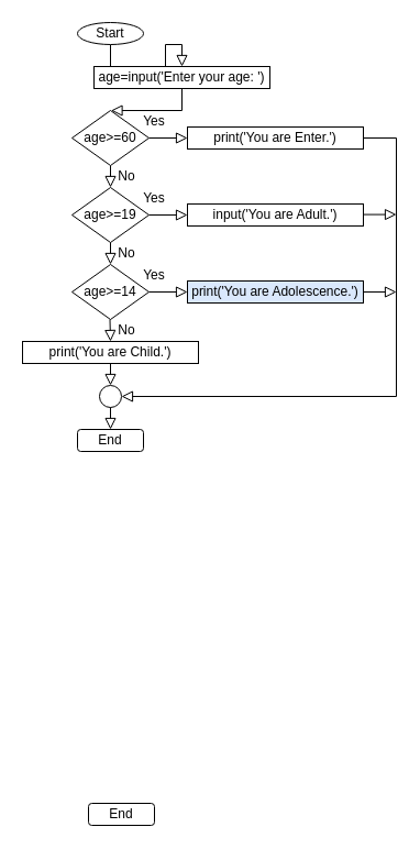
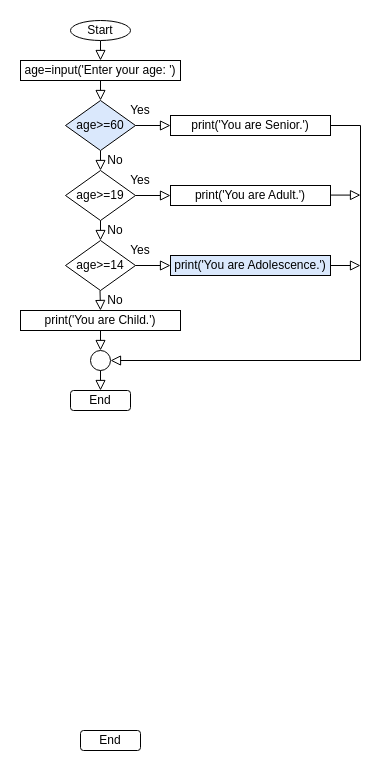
  <mxCell id="0" />
  <mxCell id="1" parent="0" />
  <mxCell id="2" value="" style="rounded=0;html=1;jettySize=auto;orthogonalLoop=1;fontSize=11;endArrow=block;endFill=0;endSize=8;strokeWidth=1;shadow=0;labelBackgroundColor=none;edgeStyle=orthogonalEdgeStyle;exitX=0.5;exitY=1;exitDx=0;exitDy=0;entryX=0.5;entryY=0;entryDx=0;entryDy=0;" parent="1" source="3" target="29" edge="1"><mxGeometry relative="1" as="geometry"><mxPoint x="360" y="100" as="sourcePoint" /><mxPoint x="440" y="50" as="targetPoint" /></mxGeometry></mxCell>
  <mxCell id="3" value="Start" style="ellipse;whiteSpace=wrap;html=1;fontSize=12;glass=0;strokeWidth=1;shadow=0;" vertex="1" parent="1"><mxGeometry x="70" y="20" width="60" height="20" as="geometry" /></mxCell>
  <mxCell id="4" value="End" style="rounded=1;whiteSpace=wrap;html=1;fontSize=12;glass=0;strokeWidth=1;shadow=0;" vertex="1" parent="1"><mxGeometry x="80" y="730" width="60" height="20" as="geometry" /></mxCell>
  <mxCell id="5" value="" style="rounded=0;html=1;jettySize=auto;orthogonalLoop=1;fontSize=11;endArrow=block;endFill=0;endSize=8;strokeWidth=1;shadow=0;labelBackgroundColor=none;edgeStyle=orthogonalEdgeStyle;exitX=1;exitY=0.5;exitDx=0;exitDy=0;entryX=1;entryY=0.5;entryDx=0;entryDy=0;" edge="1" parent="1" source="25" target="18"><mxGeometry relative="1" as="geometry"><mxPoint x="380" y="130" as="sourcePoint" /><mxPoint x="380" y="390" as="targetPoint" /><Array as="points"><mxPoint x="360" y="125" /><mxPoint x="360" y="360" /></Array></mxGeometry></mxCell>
  <mxCell id="6" value="age&amp;gt;=19" style="rhombus;whiteSpace=wrap;html=1;" vertex="1" parent="1"><mxGeometry x="65" y="170" width="70" height="50" as="geometry" /></mxCell>
  <mxCell id="7" value="" style="rounded=0;html=1;jettySize=auto;orthogonalLoop=1;fontSize=11;endArrow=block;endFill=0;endSize=8;strokeWidth=1;shadow=0;labelBackgroundColor=none;edgeStyle=orthogonalEdgeStyle;exitX=0.5;exitY=1;exitDx=0;exitDy=0;" edge="1" parent="1"><mxGeometry relative="1" as="geometry"><mxPoint x="100" y="150" as="sourcePoint" /><mxPoint x="100" y="170" as="targetPoint" /></mxGeometry></mxCell>
  <mxCell id="8" value="No" style="text;html=1;strokeColor=none;fillColor=none;align=center;verticalAlign=middle;whiteSpace=wrap;rounded=0;" vertex="1" parent="1"><mxGeometry x="95" y="150" width="40" height="20" as="geometry" /></mxCell>
  <mxCell id="9" value="age&amp;gt;=14" style="rhombus;whiteSpace=wrap;html=1;" vertex="1" parent="1"><mxGeometry x="65" y="240" width="70" height="50" as="geometry" /></mxCell>
  <mxCell id="10" value="" style="rounded=0;html=1;jettySize=auto;orthogonalLoop=1;fontSize=11;endArrow=block;endFill=0;endSize=8;strokeWidth=1;shadow=0;labelBackgroundColor=none;edgeStyle=orthogonalEdgeStyle;exitX=0.5;exitY=1;exitDx=0;exitDy=0;" edge="1" parent="1"><mxGeometry relative="1" as="geometry"><mxPoint x="100" y="220" as="sourcePoint" /><mxPoint x="100" y="240" as="targetPoint" /></mxGeometry></mxCell>
  <mxCell id="11" value="No" style="text;html=1;strokeColor=none;fillColor=none;align=center;verticalAlign=middle;whiteSpace=wrap;rounded=0;" vertex="1" parent="1"><mxGeometry x="95" y="220" width="40" height="20" as="geometry" /></mxCell>
  <mxCell id="12" value="No" style="text;html=1;strokeColor=none;fillColor=none;align=center;verticalAlign=middle;whiteSpace=wrap;rounded=0;" vertex="1" parent="1"><mxGeometry x="95" y="290" width="40" height="20" as="geometry" /></mxCell>
  <mxCell id="13" value="" style="rounded=0;html=1;jettySize=auto;orthogonalLoop=1;fontSize=11;endArrow=block;endFill=0;endSize=8;strokeWidth=1;shadow=0;labelBackgroundColor=none;edgeStyle=orthogonalEdgeStyle;" edge="1" parent="1"><mxGeometry relative="1" as="geometry"><mxPoint x="99.5" y="290" as="sourcePoint" /><mxPoint x="100" y="310" as="targetPoint" /></mxGeometry></mxCell>
  <mxCell id="14" value="" style="rounded=0;html=1;jettySize=auto;orthogonalLoop=1;fontSize=11;endArrow=block;endFill=0;endSize=8;strokeWidth=1;shadow=0;labelBackgroundColor=none;edgeStyle=orthogonalEdgeStyle;exitX=1;exitY=0.5;exitDx=0;exitDy=0;" edge="1" parent="1" source="6"><mxGeometry relative="1" as="geometry"><mxPoint x="500" y="10" as="sourcePoint" /><mxPoint x="170" y="195" as="targetPoint" /></mxGeometry></mxCell>
  <mxCell id="15" value="Yes" style="text;html=1;strokeColor=none;fillColor=none;align=center;verticalAlign=middle;whiteSpace=wrap;rounded=0;" vertex="1" parent="1"><mxGeometry x="120" y="170" width="40" height="20" as="geometry" /></mxCell>
  <mxCell id="16" value="" style="rounded=0;html=1;jettySize=auto;orthogonalLoop=1;fontSize=11;endArrow=block;endFill=0;endSize=8;strokeWidth=1;shadow=0;labelBackgroundColor=none;edgeStyle=orthogonalEdgeStyle;exitX=1;exitY=0.5;exitDx=0;exitDy=0;entryX=0;entryY=0.5;entryDx=0;entryDy=0;" edge="1" parent="1" source="9"><mxGeometry relative="1" as="geometry"><mxPoint x="500" y="10" as="sourcePoint" /><mxPoint x="170" y="265" as="targetPoint" /></mxGeometry></mxCell>
  <mxCell id="17" value="Yes" style="text;html=1;strokeColor=none;fillColor=none;align=center;verticalAlign=middle;whiteSpace=wrap;rounded=0;" vertex="1" parent="1"><mxGeometry x="120" y="240" width="40" height="20" as="geometry" /></mxCell>
  <mxCell id="18" value="" style="ellipse;whiteSpace=wrap;html=1;aspect=fixed;" vertex="1" parent="1"><mxGeometry x="90" y="350" width="20" height="20" as="geometry" /></mxCell>
  <mxCell id="19" value="" style="rounded=0;html=1;jettySize=auto;orthogonalLoop=1;fontSize=11;endArrow=block;endFill=0;endSize=8;strokeWidth=1;shadow=0;labelBackgroundColor=none;edgeStyle=orthogonalEdgeStyle;exitX=0.5;exitY=1;exitDx=0;exitDy=0;" edge="1" parent="1"><mxGeometry relative="1" as="geometry"><mxPoint x="100" y="330" as="sourcePoint" /><mxPoint x="100" y="350" as="targetPoint" /><Array as="points"><mxPoint x="100" y="350" /><mxPoint x="100" y="350" /></Array></mxGeometry></mxCell>
  <mxCell id="20" value="" style="group" vertex="1" connectable="0" parent="1"><mxGeometry x="65" y="100" width="105" height="50" as="geometry" /></mxCell>
- <mxCell id="21" value="age&amp;gt;=60" style="rhombus;whiteSpace=wrap;html=1;" vertex="1" parent="20"><mxGeometry width="70" height="50" as="geometry" /></mxCell>
+ <mxCell id="21" value="age&amp;gt;=60" style="rhombus;whiteSpace=wrap;html=1;fillColor=#dae8fc;" vertex="1" parent="20"><mxGeometry width="70" height="50" as="geometry" /></mxCell>
  <mxCell id="22" value="" style="rounded=0;html=1;jettySize=auto;orthogonalLoop=1;fontSize=11;endArrow=block;endFill=0;endSize=8;strokeWidth=1;shadow=0;labelBackgroundColor=none;edgeStyle=orthogonalEdgeStyle;exitX=1;exitY=0.5;exitDx=0;exitDy=0;" edge="1" parent="20" source="21"><mxGeometry relative="1" as="geometry"><mxPoint x="435" y="-90" as="sourcePoint" /><mxPoint x="105" y="25" as="targetPoint" /></mxGeometry></mxCell>
  <mxCell id="23" value="Yes" style="text;html=1;strokeColor=none;fillColor=none;align=center;verticalAlign=middle;whiteSpace=wrap;rounded=0;" vertex="1" parent="20"><mxGeometry x="55" width="40" height="20" as="geometry" /></mxCell>
  <mxCell id="24" value="" style="rounded=0;html=1;jettySize=auto;orthogonalLoop=1;fontSize=11;endArrow=block;endFill=0;endSize=8;strokeWidth=1;shadow=0;labelBackgroundColor=none;edgeStyle=orthogonalEdgeStyle;exitX=0.5;exitY=1;exitDx=0;exitDy=0;" edge="1" parent="1" source="29"><mxGeometry relative="1" as="geometry"><mxPoint x="440" y="80" as="sourcePoint" /><mxPoint x="100" y="100" as="targetPoint" /></mxGeometry></mxCell>
- <mxCell id="25" value="print('You are Enter.')" style="rounded=0;whiteSpace=wrap;html=1;" vertex="1" parent="1"><mxGeometry x="170" y="115" width="160" height="20" as="geometry" /></mxCell>
- <mxCell id="26" value="input('You are Adult.')" style="rounded=0;whiteSpace=wrap;html=1;" vertex="1" parent="1"><mxGeometry x="170" y="185" width="160" height="20" as="geometry" /></mxCell>
+ <mxCell id="25" value="print('You are Senior.')" style="rounded=0;whiteSpace=wrap;html=1;" vertex="1" parent="1"><mxGeometry x="170" y="115" width="160" height="20" as="geometry" /></mxCell>
+ <mxCell id="26" value="print('You are Adult.')" style="rounded=0;whiteSpace=wrap;html=1;" vertex="1" parent="1"><mxGeometry x="170" y="185" width="160" height="20" as="geometry" /></mxCell>
  <mxCell id="27" value="print('You are Adolescence.')" style="rounded=0;whiteSpace=wrap;html=1;fillColor=#dae8fc;" vertex="1" parent="1"><mxGeometry x="170" y="255" width="160" height="20" as="geometry" /></mxCell>
  <mxCell id="28" value="print('You are Child.')" style="rounded=0;whiteSpace=wrap;html=1;" vertex="1" parent="1"><mxGeometry x="20" y="310" width="160" height="20" as="geometry" /></mxCell>
- <mxCell id="29" value="age=input('Enter your age: ')" style="rounded=0;whiteSpace=wrap;html=1;" vertex="1" parent="1"><mxGeometry x="85" y="60" width="160" height="20" as="geometry" /></mxCell>
+ <mxCell id="29" value="age=input('Enter your age: ')" style="rounded=0;whiteSpace=wrap;html=1;" vertex="1" parent="1"><mxGeometry x="20" y="60" width="160" height="20" as="geometry" /></mxCell>
  <mxCell id="30" value="" style="rounded=0;html=1;jettySize=auto;orthogonalLoop=1;fontSize=11;endArrow=block;endFill=0;endSize=8;strokeWidth=1;shadow=0;labelBackgroundColor=none;edgeStyle=orthogonalEdgeStyle;exitX=1;exitY=0.5;exitDx=0;exitDy=0;" edge="1" parent="1" source="27"><mxGeometry relative="1" as="geometry"><mxPoint x="145" y="275" as="sourcePoint" /><mxPoint x="360" y="265" as="targetPoint" /></mxGeometry></mxCell>
  <mxCell id="31" value="" style="rounded=0;html=1;jettySize=auto;orthogonalLoop=1;fontSize=11;endArrow=block;endFill=0;endSize=8;strokeWidth=1;shadow=0;labelBackgroundColor=none;edgeStyle=orthogonalEdgeStyle;exitX=1;exitY=0.5;exitDx=0;exitDy=0;" edge="1" parent="1"><mxGeometry relative="1" as="geometry"><mxPoint x="330" y="194.58" as="sourcePoint" /><mxPoint x="360" y="194.58" as="targetPoint" /></mxGeometry></mxCell>
  <mxCell id="32" value="" style="rounded=0;html=1;jettySize=auto;orthogonalLoop=1;fontSize=11;endArrow=block;endFill=0;endSize=8;strokeWidth=1;shadow=0;labelBackgroundColor=none;edgeStyle=orthogonalEdgeStyle;exitX=0.5;exitY=1;exitDx=0;exitDy=0;entryX=0.5;entryY=0;entryDx=0;entryDy=0;" edge="1" parent="1" source="18" target="33"><mxGeometry relative="1" as="geometry"><mxPoint x="360" y="470" as="sourcePoint" /><mxPoint x="100" y="430" as="targetPoint" /></mxGeometry></mxCell>
  <mxCell id="33" value="End" style="rounded=1;whiteSpace=wrap;html=1;fontSize=12;glass=0;strokeWidth=1;shadow=0;" vertex="1" parent="1"><mxGeometry x="70" y="390" width="60" height="20" as="geometry" /></mxCell>
